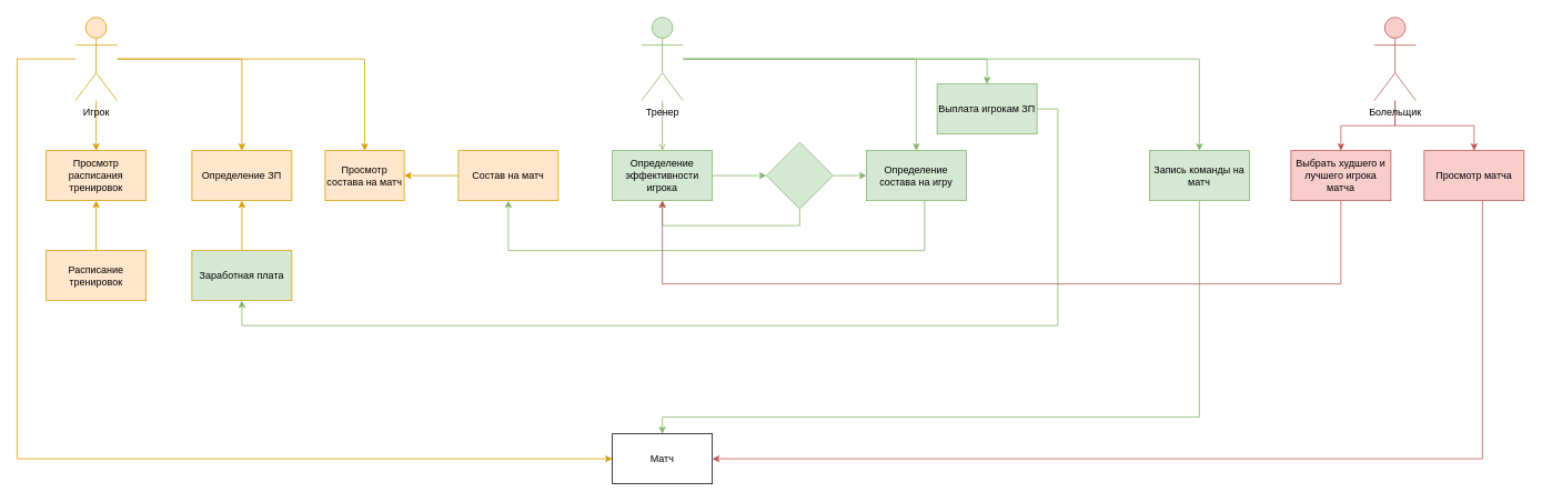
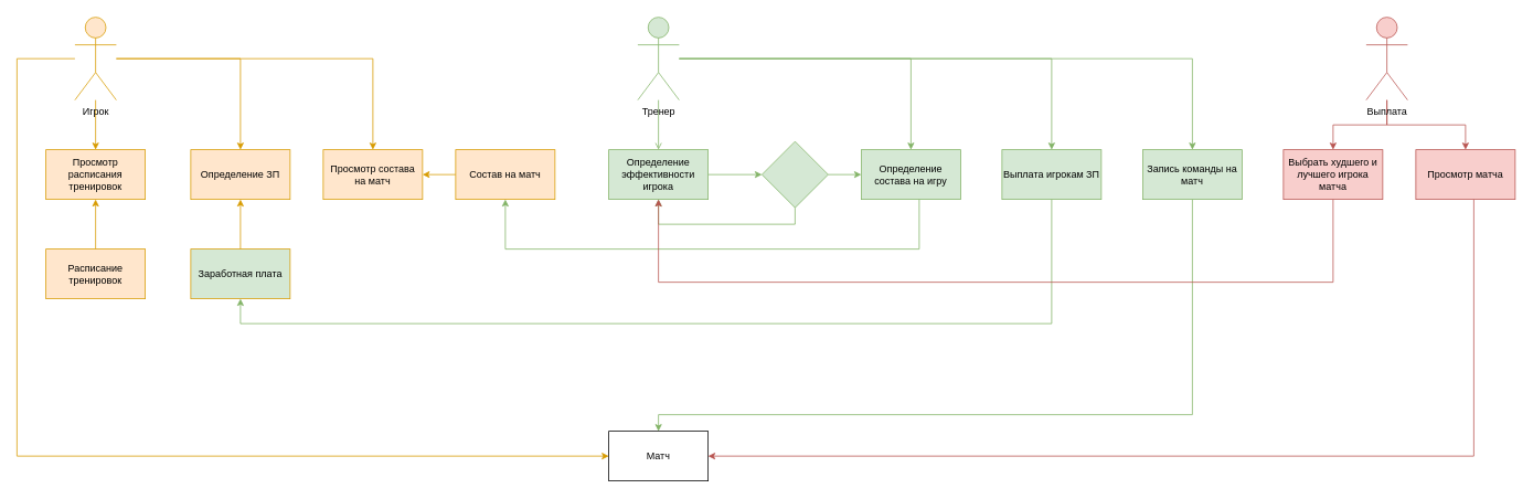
  <mxCell id="0" />
  <mxCell id="1" parent="0" />
  <mxCell id="2" style="edgeStyle=orthogonalEdgeStyle;rounded=0;orthogonalLoop=1;jettySize=auto;html=1;entryX=0.5;entryY=0;entryDx=0;entryDy=0;fillColor=#ffe6cc;strokeColor=#d79b00;" parent="1" source="6" target="7" edge="1"><mxGeometry relative="1" as="geometry" /></mxCell>
  <mxCell id="3" style="edgeStyle=orthogonalEdgeStyle;rounded=0;orthogonalLoop=1;jettySize=auto;html=1;entryX=0.5;entryY=0;entryDx=0;entryDy=0;fillColor=#ffe6cc;strokeColor=#d79b00;" parent="1" source="6" target="10" edge="1"><mxGeometry relative="1" as="geometry" /></mxCell>
  <mxCell id="4" style="edgeStyle=orthogonalEdgeStyle;rounded=0;orthogonalLoop=1;jettySize=auto;html=1;entryX=0.5;entryY=0;entryDx=0;entryDy=0;fillColor=#ffe6cc;strokeColor=#d79b00;" parent="1" source="6" target="13" edge="1"><mxGeometry relative="1" as="geometry" /></mxCell>
  <mxCell id="5" style="edgeStyle=orthogonalEdgeStyle;rounded=0;orthogonalLoop=1;jettySize=auto;html=1;entryX=0;entryY=0.5;entryDx=0;entryDy=0;fillColor=#ffe6cc;strokeColor=#d79b00;" parent="1" source="6" target="32" edge="1"><mxGeometry relative="1" as="geometry"><Array as="points"><mxPoint x="20" y="70" /><mxPoint x="20" y="550" /></Array></mxGeometry></mxCell>
  <mxCell id="6" value="Игрок" style="shape=umlActor;verticalLabelPosition=bottom;verticalAlign=top;html=1;outlineConnect=0;fillColor=#ffe6cc;strokeColor=#d79b00;" parent="1" vertex="1"><mxGeometry x="90" y="20" width="50" height="100" as="geometry" /></mxCell>
  <mxCell id="7" value="Просмотр расписания тренировок" style="rounded=0;whiteSpace=wrap;html=1;fillColor=#ffe6cc;strokeColor=#d79b00;" parent="1" vertex="1"><mxGeometry x="55" y="180" width="120" height="60" as="geometry" /></mxCell>
  <mxCell id="8" style="edgeStyle=orthogonalEdgeStyle;rounded=0;orthogonalLoop=1;jettySize=auto;html=1;entryX=0.5;entryY=1;entryDx=0;entryDy=0;fillColor=#ffe6cc;strokeColor=#d79b00;" parent="1" source="9" target="7" edge="1"><mxGeometry relative="1" as="geometry" /></mxCell>
  <mxCell id="9" value="Расписание тренировок" style="rounded=0;whiteSpace=wrap;html=1;fillColor=#ffe6cc;strokeColor=#d79b00;" parent="1" vertex="1"><mxGeometry x="55" y="300" width="120" height="60" as="geometry" /></mxCell>
  <mxCell id="10" value="Определение ЗП" style="rounded=0;whiteSpace=wrap;html=1;fillColor=#ffe6cc;strokeColor=#d79b00;" parent="1" vertex="1"><mxGeometry x="230" y="180" width="120" height="60" as="geometry" /></mxCell>
  <mxCell id="11" style="edgeStyle=orthogonalEdgeStyle;rounded=0;orthogonalLoop=1;jettySize=auto;html=1;entryX=0.5;entryY=1;entryDx=0;entryDy=0;fillColor=#ffe6cc;strokeColor=#d79b00;" parent="1" source="12" target="10" edge="1"><mxGeometry relative="1" as="geometry" /></mxCell>
  <mxCell id="12" value="Заработная плата" style="rounded=0;whiteSpace=wrap;html=1;fillColor=#d5e8d4;strokeColor=#d79b00;" parent="1" vertex="1"><mxGeometry x="230" y="300" width="120" height="60" as="geometry" /></mxCell>
- <mxCell id="13" value="Просмотр состава на матч" style="rounded=0;whiteSpace=wrap;html=1;fillColor=#ffe6cc;strokeColor=#d79b00;" parent="1" vertex="1"><mxGeometry x="390" y="180" width="95" height="60" as="geometry" /></mxCell>
+ <mxCell id="13" value="Просмотр состава на матч" style="rounded=0;whiteSpace=wrap;html=1;fillColor=#ffe6cc;strokeColor=#d79b00;" parent="1" vertex="1"><mxGeometry x="390" y="180" width="120" height="60" as="geometry" /></mxCell>
  <mxCell id="14" style="edgeStyle=orthogonalEdgeStyle;rounded=0;orthogonalLoop=1;jettySize=auto;html=1;fillColor=#ffe6cc;strokeColor=#d79b00;" parent="1" source="15" target="13" edge="1"><mxGeometry relative="1" as="geometry" /></mxCell>
  <mxCell id="15" value="Состав на матч" style="rounded=0;whiteSpace=wrap;html=1;fillColor=#ffe6cc;strokeColor=#d79b00;" parent="1" vertex="1"><mxGeometry x="550" y="180" width="120" height="60" as="geometry" /></mxCell>
  <mxCell id="16" style="edgeStyle=orthogonalEdgeStyle;rounded=0;orthogonalLoop=1;jettySize=auto;html=1;entryX=0.5;entryY=0;entryDx=0;entryDy=0;fillColor=#d5e8d4;strokeColor=#82b366;endArrow=open;" parent="1" source="20" target="22" edge="1"><mxGeometry relative="1" as="geometry" /></mxCell>
  <mxCell id="17" style="edgeStyle=orthogonalEdgeStyle;rounded=0;orthogonalLoop=1;jettySize=auto;html=1;entryX=0.5;entryY=0;entryDx=0;entryDy=0;fillColor=#d5e8d4;strokeColor=#82b366;" parent="1" source="20" target="27" edge="1"><mxGeometry relative="1" as="geometry" /></mxCell>
  <mxCell id="18" style="edgeStyle=orthogonalEdgeStyle;rounded=0;orthogonalLoop=1;jettySize=auto;html=1;entryX=0.5;entryY=0;entryDx=0;entryDy=0;fillColor=#d5e8d4;strokeColor=#82b366;" parent="1" source="20" target="29" edge="1"><mxGeometry relative="1" as="geometry" /></mxCell>
  <mxCell id="19" style="edgeStyle=orthogonalEdgeStyle;rounded=0;orthogonalLoop=1;jettySize=auto;html=1;entryX=0.5;entryY=0;entryDx=0;entryDy=0;fillColor=#d5e8d4;strokeColor=#82b366;" parent="1" source="20" target="31" edge="1"><mxGeometry relative="1" as="geometry" /></mxCell>
  <mxCell id="20" value="Тренер" style="shape=umlActor;verticalLabelPosition=bottom;verticalAlign=top;html=1;outlineConnect=0;fillColor=#d5e8d4;strokeColor=#82b366;" parent="1" vertex="1"><mxGeometry x="770" y="20" width="50" height="100" as="geometry" /></mxCell>
  <mxCell id="21" style="edgeStyle=orthogonalEdgeStyle;rounded=0;orthogonalLoop=1;jettySize=auto;html=1;entryX=0;entryY=0.5;entryDx=0;entryDy=0;fillColor=#d5e8d4;strokeColor=#82b366;" parent="1" source="22" target="25" edge="1"><mxGeometry relative="1" as="geometry" /></mxCell>
  <mxCell id="22" value="Определение эффективности игрока" style="rounded=0;whiteSpace=wrap;html=1;fillColor=#d5e8d4;strokeColor=#82b366;" parent="1" vertex="1"><mxGeometry x="735" y="180" width="120" height="60" as="geometry" /></mxCell>
  <mxCell id="23" style="edgeStyle=orthogonalEdgeStyle;rounded=0;orthogonalLoop=1;jettySize=auto;html=1;entryX=0;entryY=0.5;entryDx=0;entryDy=0;fillColor=#d5e8d4;strokeColor=#82b366;" parent="1" source="25" target="27" edge="1"><mxGeometry relative="1" as="geometry" /></mxCell>
  <mxCell id="24" style="edgeStyle=orthogonalEdgeStyle;rounded=0;orthogonalLoop=1;jettySize=auto;html=1;entryX=0.5;entryY=1;entryDx=0;entryDy=0;fillColor=#d5e8d4;strokeColor=#82b366;" parent="1" source="25" target="22" edge="1"><mxGeometry relative="1" as="geometry"><Array as="points"><mxPoint x="960" y="270" /><mxPoint x="795" y="270" /></Array></mxGeometry></mxCell>
  <mxCell id="25" value="" style="rhombus;whiteSpace=wrap;html=1;fillColor=#d5e8d4;strokeColor=#82b366;" parent="1" vertex="1"><mxGeometry x="920" y="170" width="80" height="80" as="geometry" /></mxCell>
  <mxCell id="26" style="edgeStyle=orthogonalEdgeStyle;rounded=0;orthogonalLoop=1;jettySize=auto;html=1;entryX=0.5;entryY=1;entryDx=0;entryDy=0;fillColor=#d5e8d4;strokeColor=#82b366;" parent="1" source="27" target="15" edge="1"><mxGeometry relative="1" as="geometry"><Array as="points"><mxPoint x="1110" y="300" /><mxPoint x="610" y="300" /></Array></mxGeometry></mxCell>
  <mxCell id="27" value="Определение состава на игру" style="rounded=0;whiteSpace=wrap;html=1;fillColor=#d5e8d4;strokeColor=#82b366;" parent="1" vertex="1"><mxGeometry x="1040" y="180" width="120" height="60" as="geometry" /></mxCell>
  <mxCell id="28" style="edgeStyle=orthogonalEdgeStyle;rounded=0;orthogonalLoop=1;jettySize=auto;html=1;entryX=0.5;entryY=1;entryDx=0;entryDy=0;fillColor=#d5e8d4;strokeColor=#82b366;" parent="1" source="29" target="12" edge="1"><mxGeometry relative="1" as="geometry"><Array as="points"><mxPoint x="1270" y="390" /><mxPoint x="290" y="390" /></Array></mxGeometry></mxCell>
- <mxCell id="29" value="Выплата игрокам ЗП" style="rounded=0;whiteSpace=wrap;html=1;fillColor=#d5e8d4;strokeColor=#82b366;" parent="1" vertex="1"><mxGeometry x="1125" y="100" width="120" height="60" as="geometry" /></mxCell>
+ <mxCell id="29" value="Выплата игрокам ЗП" style="rounded=0;whiteSpace=wrap;html=1;fillColor=#d5e8d4;strokeColor=#82b366;" parent="1" vertex="1"><mxGeometry x="1210" y="180" width="120" height="60" as="geometry" /></mxCell>
  <mxCell id="30" style="edgeStyle=orthogonalEdgeStyle;rounded=0;orthogonalLoop=1;jettySize=auto;html=1;entryX=0.5;entryY=0;entryDx=0;entryDy=0;fillColor=#d5e8d4;strokeColor=#82b366;" parent="1" source="31" target="32" edge="1"><mxGeometry relative="1" as="geometry"><Array as="points"><mxPoint x="1440" y="500" /><mxPoint x="795" y="500" /></Array></mxGeometry></mxCell>
  <mxCell id="31" value="Запись команды на матч" style="rounded=0;whiteSpace=wrap;html=1;fillColor=#d5e8d4;strokeColor=#82b366;" parent="1" vertex="1"><mxGeometry x="1380" y="180" width="120" height="60" as="geometry" /></mxCell>
  <mxCell id="32" value="Матч" style="rounded=0;whiteSpace=wrap;html=1;" parent="1" vertex="1"><mxGeometry x="735" y="520" width="120" height="60" as="geometry" /></mxCell>
  <mxCell id="33" style="edgeStyle=orthogonalEdgeStyle;rounded=0;orthogonalLoop=1;jettySize=auto;html=1;entryX=0.5;entryY=0;entryDx=0;entryDy=0;fillColor=#f8cecc;strokeColor=#b85450;" parent="1" source="35" target="37" edge="1"><mxGeometry relative="1" as="geometry" /></mxCell>
  <mxCell id="34" style="edgeStyle=orthogonalEdgeStyle;rounded=0;orthogonalLoop=1;jettySize=auto;html=1;entryX=0.5;entryY=0;entryDx=0;entryDy=0;fillColor=#f8cecc;strokeColor=#b85450;" parent="1" source="35" target="39" edge="1"><mxGeometry relative="1" as="geometry"><Array as="points"><mxPoint x="1675" y="150" /><mxPoint x="1770" y="150" /></Array></mxGeometry></mxCell>
- <mxCell id="35" value="Болельщик" style="shape=umlActor;verticalLabelPosition=bottom;verticalAlign=top;html=1;outlineConnect=0;fillColor=#f8cecc;strokeColor=#b85450;" parent="1" vertex="1"><mxGeometry x="1650" y="20" width="50" height="100" as="geometry" /></mxCell>
+ <mxCell id="35" value="Выплата" style="shape=umlActor;verticalLabelPosition=bottom;verticalAlign=top;html=1;outlineConnect=0;fillColor=#f8cecc;strokeColor=#b85450;" parent="1" vertex="1"><mxGeometry x="1650" y="20" width="50" height="100" as="geometry" /></mxCell>
  <mxCell id="36" style="edgeStyle=orthogonalEdgeStyle;rounded=0;orthogonalLoop=1;jettySize=auto;html=1;entryX=0.5;entryY=1;entryDx=0;entryDy=0;fillColor=#f8cecc;strokeColor=#b85450;" parent="1" source="37" target="22" edge="1"><mxGeometry relative="1" as="geometry"><Array as="points"><mxPoint x="1610" y="340" /><mxPoint x="795" y="340" /></Array></mxGeometry></mxCell>
  <mxCell id="37" value="Выбрать худшего и лучшего игрока матча" style="rounded=0;whiteSpace=wrap;html=1;fillColor=#f8cecc;strokeColor=#b85450;" parent="1" vertex="1"><mxGeometry x="1550" y="180" width="120" height="60" as="geometry" /></mxCell>
  <mxCell id="38" style="edgeStyle=orthogonalEdgeStyle;rounded=0;orthogonalLoop=1;jettySize=auto;html=1;entryX=1;entryY=0.5;entryDx=0;entryDy=0;fillColor=#f8cecc;strokeColor=#b85450;" parent="1" source="39" target="32" edge="1"><mxGeometry relative="1" as="geometry"><Array as="points"><mxPoint x="1780" y="550" /></Array></mxGeometry></mxCell>
  <mxCell id="39" value="Просмотр матча" style="rounded=0;whiteSpace=wrap;html=1;fillColor=#f8cecc;strokeColor=#b85450;" parent="1" vertex="1"><mxGeometry x="1710" y="180" width="120" height="60" as="geometry" /></mxCell>
